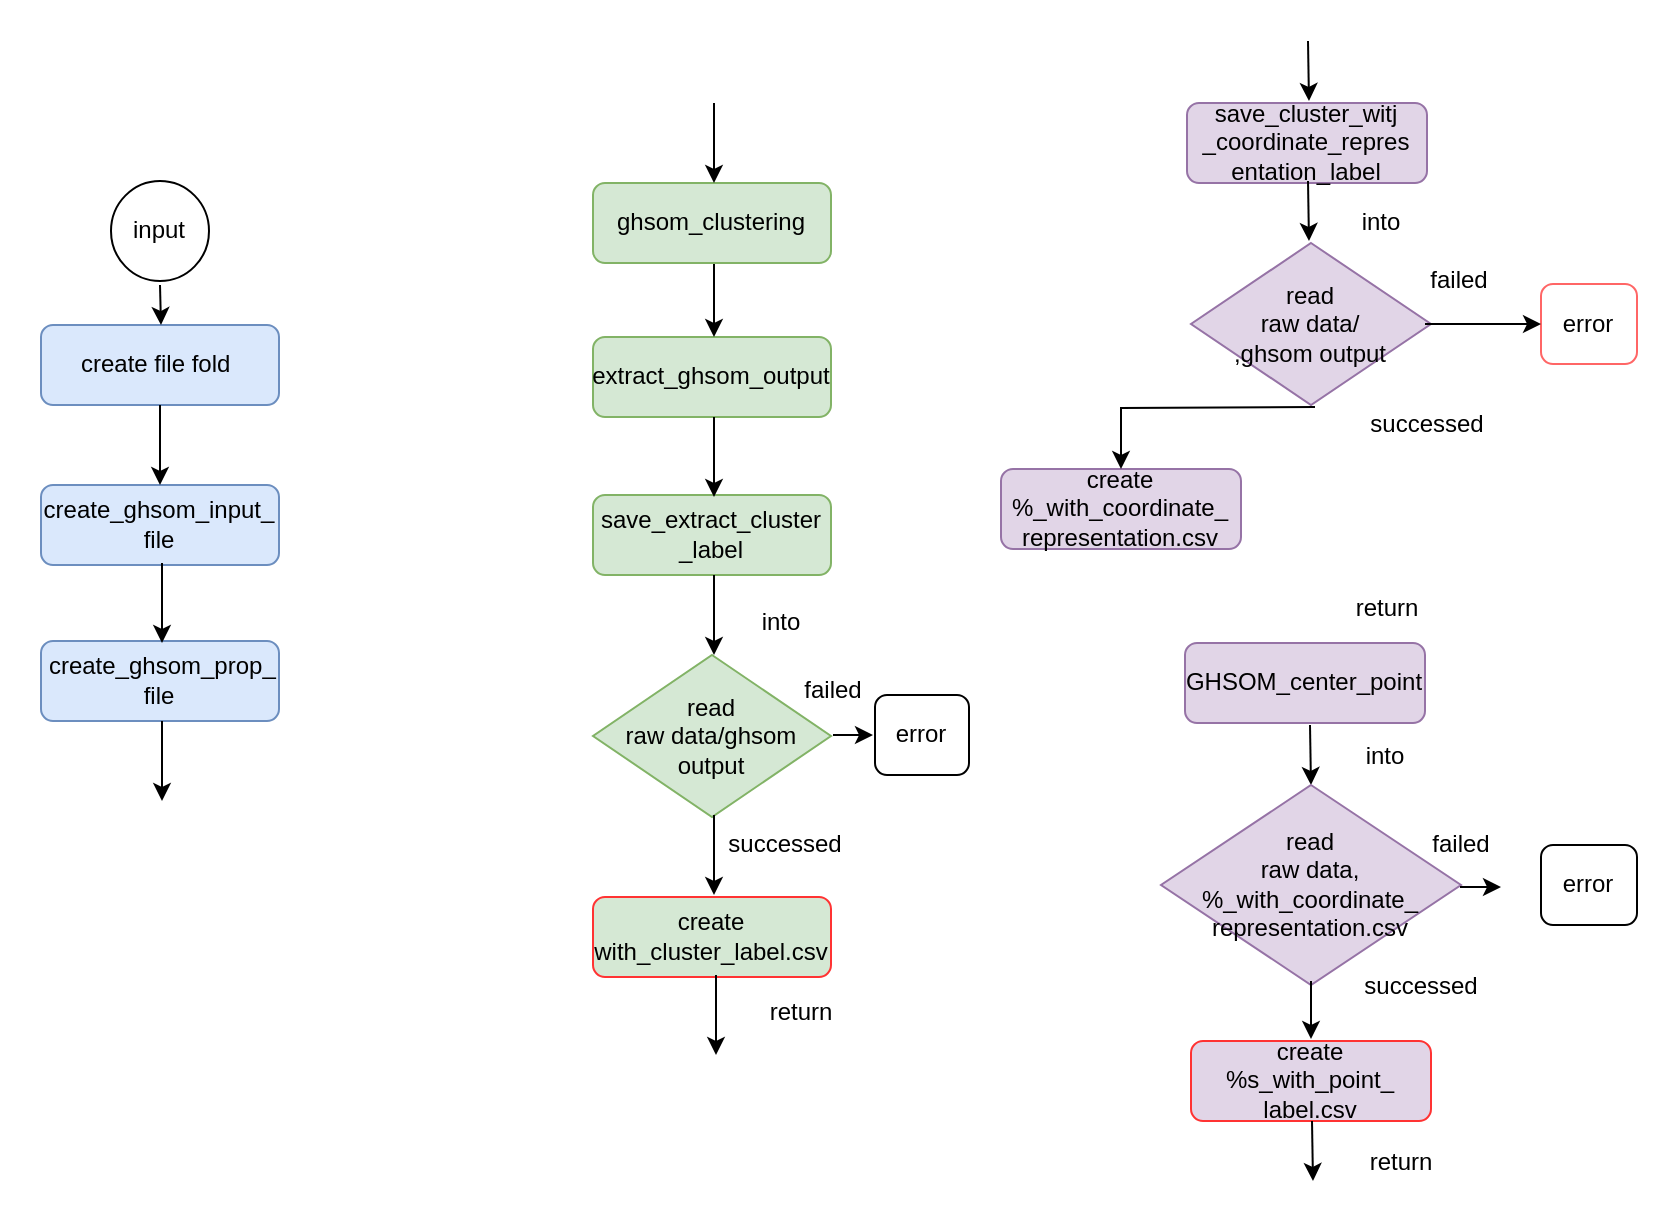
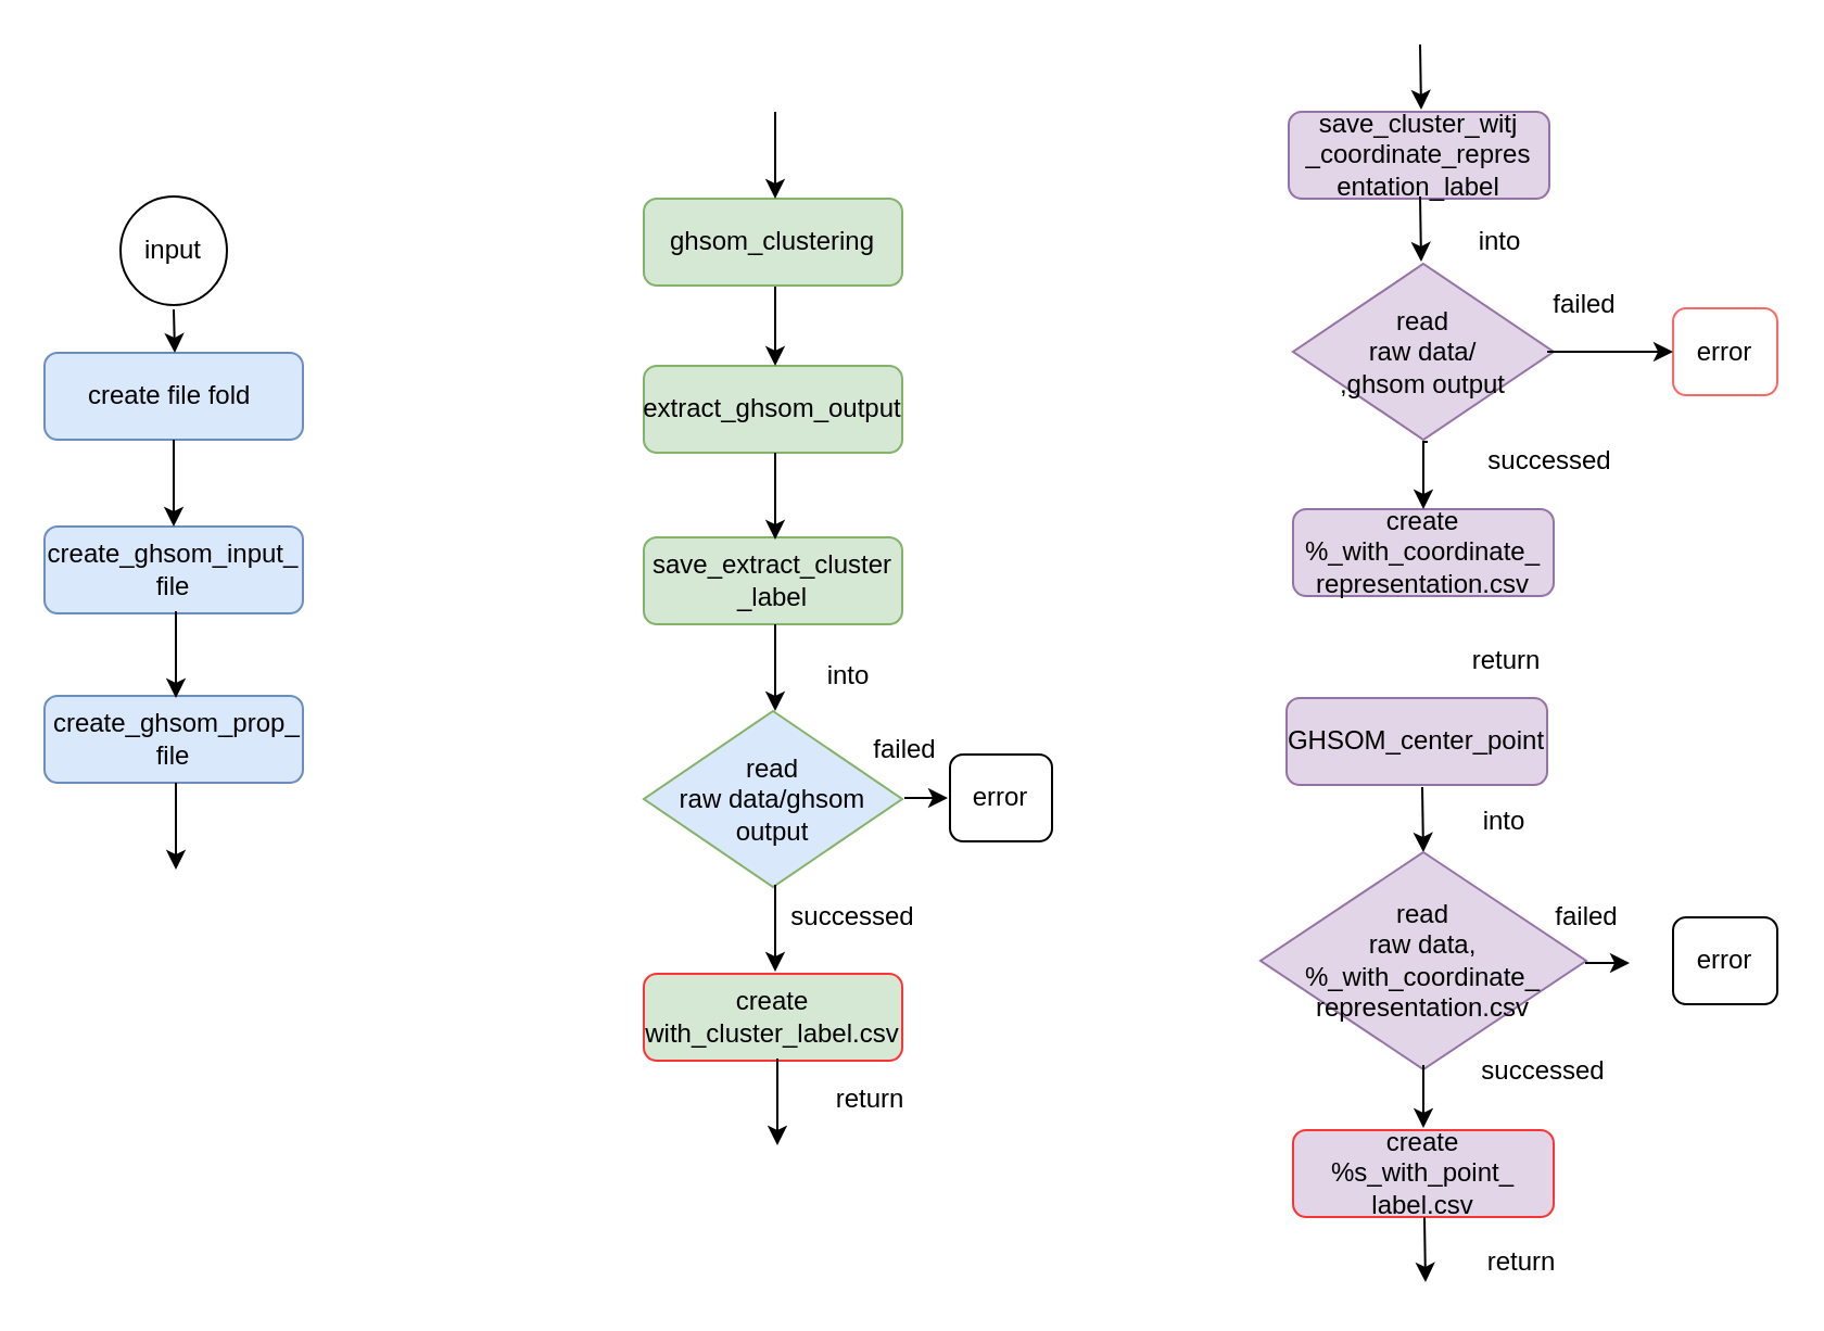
  <mxCell id="0" />
  <mxCell id="1" parent="0" />
  <mxCell id="2" value="create file fold&amp;nbsp;" style="rounded=1;whiteSpace=wrap;html=1;fontSize=12;glass=0;strokeWidth=1;shadow=0;fillColor=#dae8fc;strokeColor=#6c8ebf;" vertex="1" parent="1"><mxGeometry x="20" y="162" width="119" height="40" as="geometry" /></mxCell>
  <mxCell id="3" value="&amp;nbsp;create_ghsom_prop_&lt;br&gt;file" style="rounded=1;whiteSpace=wrap;html=1;fontSize=12;glass=0;strokeWidth=1;shadow=0;fillColor=#dae8fc;strokeColor=#6c8ebf;" vertex="1" parent="1"><mxGeometry x="20" y="320" width="119" height="40" as="geometry" /></mxCell>
  <mxCell id="4" value="create_ghsom_input_&lt;br&gt;file" style="rounded=1;whiteSpace=wrap;html=1;fontSize=12;glass=0;strokeWidth=1;shadow=0;fillColor=#dae8fc;strokeColor=#6c8ebf;" vertex="1" parent="1"><mxGeometry x="20" y="242" width="119" height="40" as="geometry" /></mxCell>
  <mxCell id="5" value="" style="endArrow=classic;html=1;" edge="1" parent="1"><mxGeometry width="50" height="50" relative="1" as="geometry"><mxPoint x="79.5" y="202" as="sourcePoint" /><mxPoint x="79.5" y="242" as="targetPoint" /></mxGeometry></mxCell>
  <mxCell id="6" value="" style="endArrow=classic;html=1;" edge="1" parent="1"><mxGeometry width="50" height="50" relative="1" as="geometry"><mxPoint x="80.5" y="281" as="sourcePoint" /><mxPoint x="80.5" y="321" as="targetPoint" /></mxGeometry></mxCell>
  <mxCell id="7" value="" style="endArrow=classic;html=1;" edge="1" parent="1"><mxGeometry width="50" height="50" relative="1" as="geometry"><mxPoint x="80.5" y="360" as="sourcePoint" /><mxPoint x="80.5" y="400" as="targetPoint" /></mxGeometry></mxCell>
  <mxCell id="8" value="input" style="ellipse;whiteSpace=wrap;html=1;aspect=fixed;" vertex="1" parent="1"><mxGeometry x="55" y="90" width="49" height="50" as="geometry" /></mxCell>
  <mxCell id="9" value="" style="endArrow=classic;html=1;" edge="1" parent="1"><mxGeometry width="50" height="50" relative="1" as="geometry"><mxPoint x="79.5" y="142" as="sourcePoint" /><mxPoint x="80" y="162" as="targetPoint" /></mxGeometry></mxCell>
  <mxCell id="10" value="extract_ghsom_output" style="rounded=1;whiteSpace=wrap;html=1;fontSize=12;glass=0;strokeWidth=1;shadow=0;fillColor=#d5e8d4;strokeColor=#82b366;" vertex="1" parent="1"><mxGeometry x="296" y="168" width="119" height="40" as="geometry" /></mxCell>
  <mxCell id="11" value="save_extract_cluster&lt;br&gt;_label" style="rounded=1;whiteSpace=wrap;html=1;fontSize=12;glass=0;strokeWidth=1;shadow=0;fillColor=#d5e8d4;strokeColor=#82b366;" vertex="1" parent="1"><mxGeometry x="296" y="247" width="119" height="40" as="geometry" /></mxCell>
  <mxCell id="12" value="" style="endArrow=classic;html=1;" edge="1" parent="1"><mxGeometry width="50" height="50" relative="1" as="geometry"><mxPoint x="356.5" y="208" as="sourcePoint" /><mxPoint x="356.5" y="248" as="targetPoint" /></mxGeometry></mxCell>
- <mxCell id="13" value="read&lt;br&gt;raw data/ghsom output" style="rhombus;whiteSpace=wrap;html=1;fillColor=#d5e8d4;strokeColor=#82b366;" vertex="1" parent="1"><mxGeometry x="296" y="327" width="119" height="81" as="geometry" /></mxCell>
+ <mxCell id="13" value="read&lt;br&gt;raw data/ghsom output" style="rhombus;whiteSpace=wrap;html=1;fillColor=#dae8fc;strokeColor=#82b366;" vertex="1" parent="1"><mxGeometry x="296" y="327" width="119" height="81" as="geometry" /></mxCell>
  <mxCell id="14" value="" style="endArrow=classic;html=1;" edge="1" parent="1"><mxGeometry width="50" height="50" relative="1" as="geometry"><mxPoint x="356.5" y="287" as="sourcePoint" /><mxPoint x="356.5" y="327" as="targetPoint" /></mxGeometry></mxCell>
  <mxCell id="15" value="error" style="rounded=1;whiteSpace=wrap;html=1;fontSize=12;glass=0;strokeWidth=1;shadow=0;" vertex="1" parent="1"><mxGeometry x="437" y="347" width="47" height="40" as="geometry" /></mxCell>
  <mxCell id="16" value="failed" style="text;html=1;resizable=0;autosize=1;align=center;verticalAlign=middle;points=[];fillColor=none;strokeColor=none;rounded=0;" vertex="1" parent="1"><mxGeometry x="396" y="335" width="40" height="20" as="geometry" /></mxCell>
  <mxCell id="17" value="create&lt;br&gt;with_cluster_label.csv" style="rounded=1;whiteSpace=wrap;html=1;fontSize=12;glass=0;strokeWidth=1;shadow=0;fillColor=#d5e8d4;strokeColor=#FF3333;" vertex="1" parent="1"><mxGeometry x="296" y="448" width="119" height="40" as="geometry" /></mxCell>
  <mxCell id="18" value="" style="endArrow=classic;html=1;" edge="1" parent="1"><mxGeometry width="50" height="50" relative="1" as="geometry"><mxPoint x="356.5" y="407" as="sourcePoint" /><mxPoint x="356.5" y="447" as="targetPoint" /></mxGeometry></mxCell>
  <mxCell id="19" value="successed" style="text;html=1;resizable=0;autosize=1;align=center;verticalAlign=middle;points=[];fillColor=none;strokeColor=none;rounded=0;" vertex="1" parent="1"><mxGeometry x="357" y="412" width="70" height="20" as="geometry" /></mxCell>
  <mxCell id="20" value="into" style="text;html=1;resizable=0;autosize=1;align=center;verticalAlign=middle;points=[];fillColor=none;strokeColor=none;rounded=0;" vertex="1" parent="1"><mxGeometry x="375" y="301" width="30" height="20" as="geometry" /></mxCell>
  <mxCell id="21" value="return" style="text;html=1;resizable=0;autosize=1;align=center;verticalAlign=middle;points=[];fillColor=none;strokeColor=none;rounded=0;" vertex="1" parent="1"><mxGeometry x="375" y="496" width="50" height="20" as="geometry" /></mxCell>
  <mxCell id="22" value="" style="endArrow=classic;html=1;exitX=1;exitY=0.5;exitDx=0;exitDy=0;" edge="1" parent="1"><mxGeometry width="50" height="50" relative="1" as="geometry"><mxPoint x="416" y="367" as="sourcePoint" /><mxPoint x="436" y="367" as="targetPoint" /></mxGeometry></mxCell>
  <mxCell id="23" value="" style="endArrow=classic;html=1;" edge="1" parent="1"><mxGeometry width="50" height="50" relative="1" as="geometry"><mxPoint x="357.5" y="487" as="sourcePoint" /><mxPoint x="357.5" y="527" as="targetPoint" /></mxGeometry></mxCell>
  <mxCell id="24" value="" style="endArrow=classic;html=1;" edge="1" parent="1"><mxGeometry width="50" height="50" relative="1" as="geometry"><mxPoint x="356.5" y="128" as="sourcePoint" /><mxPoint x="356.5" y="168" as="targetPoint" /></mxGeometry></mxCell>
  <mxCell id="25" value="ghsom_clustering" style="rounded=1;whiteSpace=wrap;html=1;fontSize=12;glass=0;strokeWidth=1;shadow=0;fillColor=#d5e8d4;strokeColor=#82b366;" vertex="1" parent="1"><mxGeometry x="296" y="91" width="119" height="40" as="geometry" /></mxCell>
  <mxCell id="26" value="" style="endArrow=classic;html=1;" edge="1" parent="1"><mxGeometry width="50" height="50" relative="1" as="geometry"><mxPoint x="356.5" y="51" as="sourcePoint" /><mxPoint x="356.5" y="91" as="targetPoint" /></mxGeometry></mxCell>
  <mxCell id="27" value="save_cluster_witj&lt;br&gt;_coordinate_repres&lt;br&gt;entation_label" style="rounded=1;whiteSpace=wrap;html=1;fontSize=12;glass=0;strokeWidth=1;shadow=0;fillColor=#e1d5e7;strokeColor=#9673a6;" vertex="1" parent="1"><mxGeometry x="593" y="51" width="120" height="40" as="geometry" /></mxCell>
  <mxCell id="28" value="" style="endArrow=classic;html=1;" edge="1" parent="1"><mxGeometry width="50" height="50" relative="1" as="geometry"><mxPoint x="653.5" y="90" as="sourcePoint" /><mxPoint x="654" y="120" as="targetPoint" /></mxGeometry></mxCell>
  <mxCell id="29" value="&lt;span&gt;read&lt;br&gt;raw data/&lt;br&gt;,ghsom output&lt;br&gt;&lt;/span&gt;" style="rhombus;whiteSpace=wrap;html=1;fillColor=#e1d5e7;strokeColor=#9673a6;" vertex="1" parent="1"><mxGeometry x="595" y="121" width="120" height="81" as="geometry" /></mxCell>
  <mxCell id="30" value="into" style="text;html=1;resizable=0;autosize=1;align=center;verticalAlign=middle;points=[];fillColor=none;strokeColor=none;rounded=0;" vertex="1" parent="1"><mxGeometry x="675" y="101" width="30" height="20" as="geometry" /></mxCell>
- <mxCell id="31" value="create&lt;br&gt;%_with_coordinate_&lt;br&gt;representation.csv" style="rounded=1;whiteSpace=wrap;html=1;fontSize=12;glass=0;strokeWidth=1;shadow=0;fillColor=#e1d5e7;strokeColor=#9673a6;" vertex="1" parent="1"><mxGeometry x="500" y="234" width="120" height="40" as="geometry" /></mxCell>
+ <mxCell id="31" value="create&lt;br&gt;%_with_coordinate_&lt;br&gt;representation.csv" style="rounded=1;whiteSpace=wrap;html=1;fontSize=12;glass=0;strokeWidth=1;shadow=0;fillColor=#e1d5e7;strokeColor=#9673a6;" vertex="1" parent="1"><mxGeometry x="595" y="234" width="120" height="40" as="geometry" /></mxCell>
  <mxCell id="32" value="" style="edgeStyle=orthogonalEdgeStyle;rounded=0;orthogonalLoop=1;jettySize=auto;html=1;exitX=0.5;exitY=1;exitDx=0;exitDy=0;entryX=0.5;entryY=0;entryDx=0;entryDy=0;" edge="1" target="31" parent="1"><mxGeometry relative="1" as="geometry"><mxPoint x="657" y="203" as="sourcePoint" /><mxPoint x="655" y="230" as="targetPoint" /></mxGeometry></mxCell>
  <mxCell id="33" value="error" style="rounded=1;whiteSpace=wrap;html=1;fontSize=12;glass=0;strokeWidth=1;shadow=0;strokeColor=#FF6666;" vertex="1" parent="1"><mxGeometry x="770" y="141.5" width="48" height="40" as="geometry" /></mxCell>
  <mxCell id="34" value="" style="endArrow=classic;html=1;exitX=1;exitY=0.5;exitDx=0;exitDy=0;entryX=0;entryY=0.5;entryDx=0;entryDy=0;" edge="1" target="33" parent="1"><mxGeometry width="50" height="50" relative="1" as="geometry"><mxPoint x="712" y="161.5" as="sourcePoint" /><mxPoint x="890" y="350" as="targetPoint" /></mxGeometry></mxCell>
  <mxCell id="35" value="failed" style="text;html=1;resizable=0;autosize=1;align=center;verticalAlign=middle;points=[];fillColor=none;strokeColor=none;rounded=0;" vertex="1" parent="1"><mxGeometry x="709" y="130" width="40" height="20" as="geometry" /></mxCell>
  <mxCell id="36" value="successed" style="text;html=1;resizable=0;autosize=1;align=center;verticalAlign=middle;points=[];fillColor=none;strokeColor=none;rounded=0;" vertex="1" parent="1"><mxGeometry x="678" y="202" width="70" height="20" as="geometry" /></mxCell>
  <mxCell id="37" value="return" style="text;html=1;resizable=0;autosize=1;align=center;verticalAlign=middle;points=[];fillColor=none;strokeColor=none;rounded=0;" vertex="1" parent="1"><mxGeometry x="667.5" y="294" width="50" height="20" as="geometry" /></mxCell>
  <mxCell id="38" value="GHSOM_center_point" style="rounded=1;whiteSpace=wrap;html=1;fontSize=12;glass=0;strokeWidth=1;shadow=0;fillColor=#e1d5e7;strokeColor=#9673a6;" vertex="1" parent="1"><mxGeometry x="592" y="321" width="120" height="40" as="geometry" /></mxCell>
  <mxCell id="39" value="" style="endArrow=classic;html=1;" edge="1" parent="1"><mxGeometry width="50" height="50" relative="1" as="geometry"><mxPoint x="654.5" y="362" as="sourcePoint" /><mxPoint x="655" y="392" as="targetPoint" /></mxGeometry></mxCell>
  <mxCell id="40" value="&lt;span&gt;read&lt;br&gt;raw data,&lt;br&gt;&lt;/span&gt;%_with_coordinate_&lt;br&gt;representation.csv" style="rhombus;whiteSpace=wrap;html=1;fillColor=#e1d5e7;strokeColor=#9673a6;" vertex="1" parent="1"><mxGeometry x="580" y="392" width="150" height="100" as="geometry" /></mxCell>
  <mxCell id="41" value="into" style="text;html=1;resizable=0;autosize=1;align=center;verticalAlign=middle;points=[];fillColor=none;strokeColor=none;rounded=0;" vertex="1" parent="1"><mxGeometry x="677" y="368" width="30" height="20" as="geometry" /></mxCell>
  <mxCell id="42" value="" style="edgeStyle=orthogonalEdgeStyle;rounded=0;orthogonalLoop=1;jettySize=auto;html=1;" edge="1" parent="1"><mxGeometry relative="1" as="geometry"><mxPoint x="655" y="490" as="sourcePoint" /><mxPoint x="655" y="519" as="targetPoint" /></mxGeometry></mxCell>
  <mxCell id="43" value="create&lt;br&gt;%s_with_point_&lt;br&gt;label.csv" style="rounded=1;whiteSpace=wrap;html=1;fontSize=12;glass=0;strokeWidth=1;shadow=0;fillColor=#e1d5e7;strokeColor=#FF3333;" vertex="1" parent="1"><mxGeometry x="595" y="520" width="120" height="40" as="geometry" /></mxCell>
  <mxCell id="44" value="error" style="rounded=1;whiteSpace=wrap;html=1;fontSize=12;glass=0;strokeWidth=1;shadow=0;" vertex="1" parent="1"><mxGeometry x="770" y="422" width="48" height="40" as="geometry" /></mxCell>
  <mxCell id="45" value="" style="endArrow=classic;html=1;exitX=1;exitY=0.5;exitDx=0;exitDy=0;" edge="1" parent="1"><mxGeometry width="50" height="50" relative="1" as="geometry"><mxPoint x="729.5" y="443" as="sourcePoint" /><mxPoint x="750" y="443" as="targetPoint" /></mxGeometry></mxCell>
  <mxCell id="46" value="failed" style="text;html=1;resizable=0;autosize=1;align=center;verticalAlign=middle;points=[];fillColor=none;strokeColor=none;rounded=0;" vertex="1" parent="1"><mxGeometry x="709.5" y="411.5" width="40" height="20" as="geometry" /></mxCell>
  <mxCell id="47" value="successed" style="text;html=1;resizable=0;autosize=1;align=center;verticalAlign=middle;points=[];fillColor=none;strokeColor=none;rounded=0;" vertex="1" parent="1"><mxGeometry x="675" y="483" width="70" height="20" as="geometry" /></mxCell>
  <mxCell id="48" value="" style="endArrow=classic;html=1;" edge="1" parent="1"><mxGeometry width="50" height="50" relative="1" as="geometry"><mxPoint x="653.5" y="20" as="sourcePoint" /><mxPoint x="654" y="50" as="targetPoint" /></mxGeometry></mxCell>
  <mxCell id="49" value="" style="endArrow=classic;html=1;" edge="1" parent="1"><mxGeometry width="50" height="50" relative="1" as="geometry"><mxPoint x="655.5" y="560" as="sourcePoint" /><mxPoint x="656" y="590" as="targetPoint" /></mxGeometry></mxCell>
  <mxCell id="50" value="return" style="text;html=1;resizable=0;autosize=1;align=center;verticalAlign=middle;points=[];fillColor=none;strokeColor=none;rounded=0;" vertex="1" parent="1"><mxGeometry x="675" y="571" width="50" height="20" as="geometry" /></mxCell>
